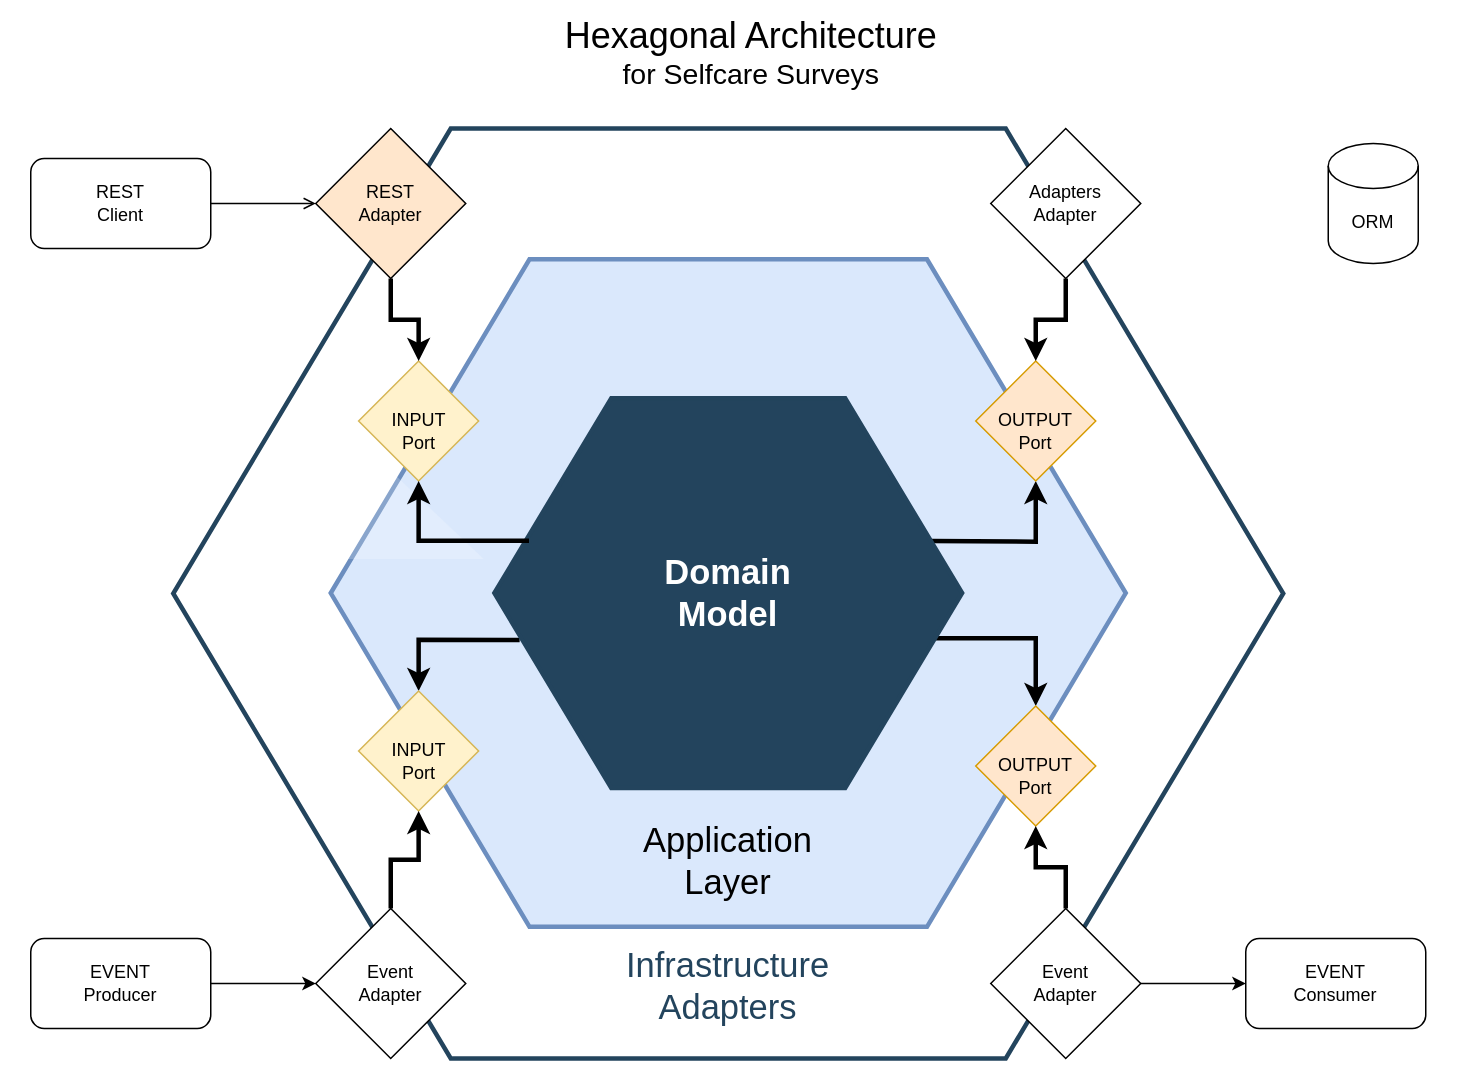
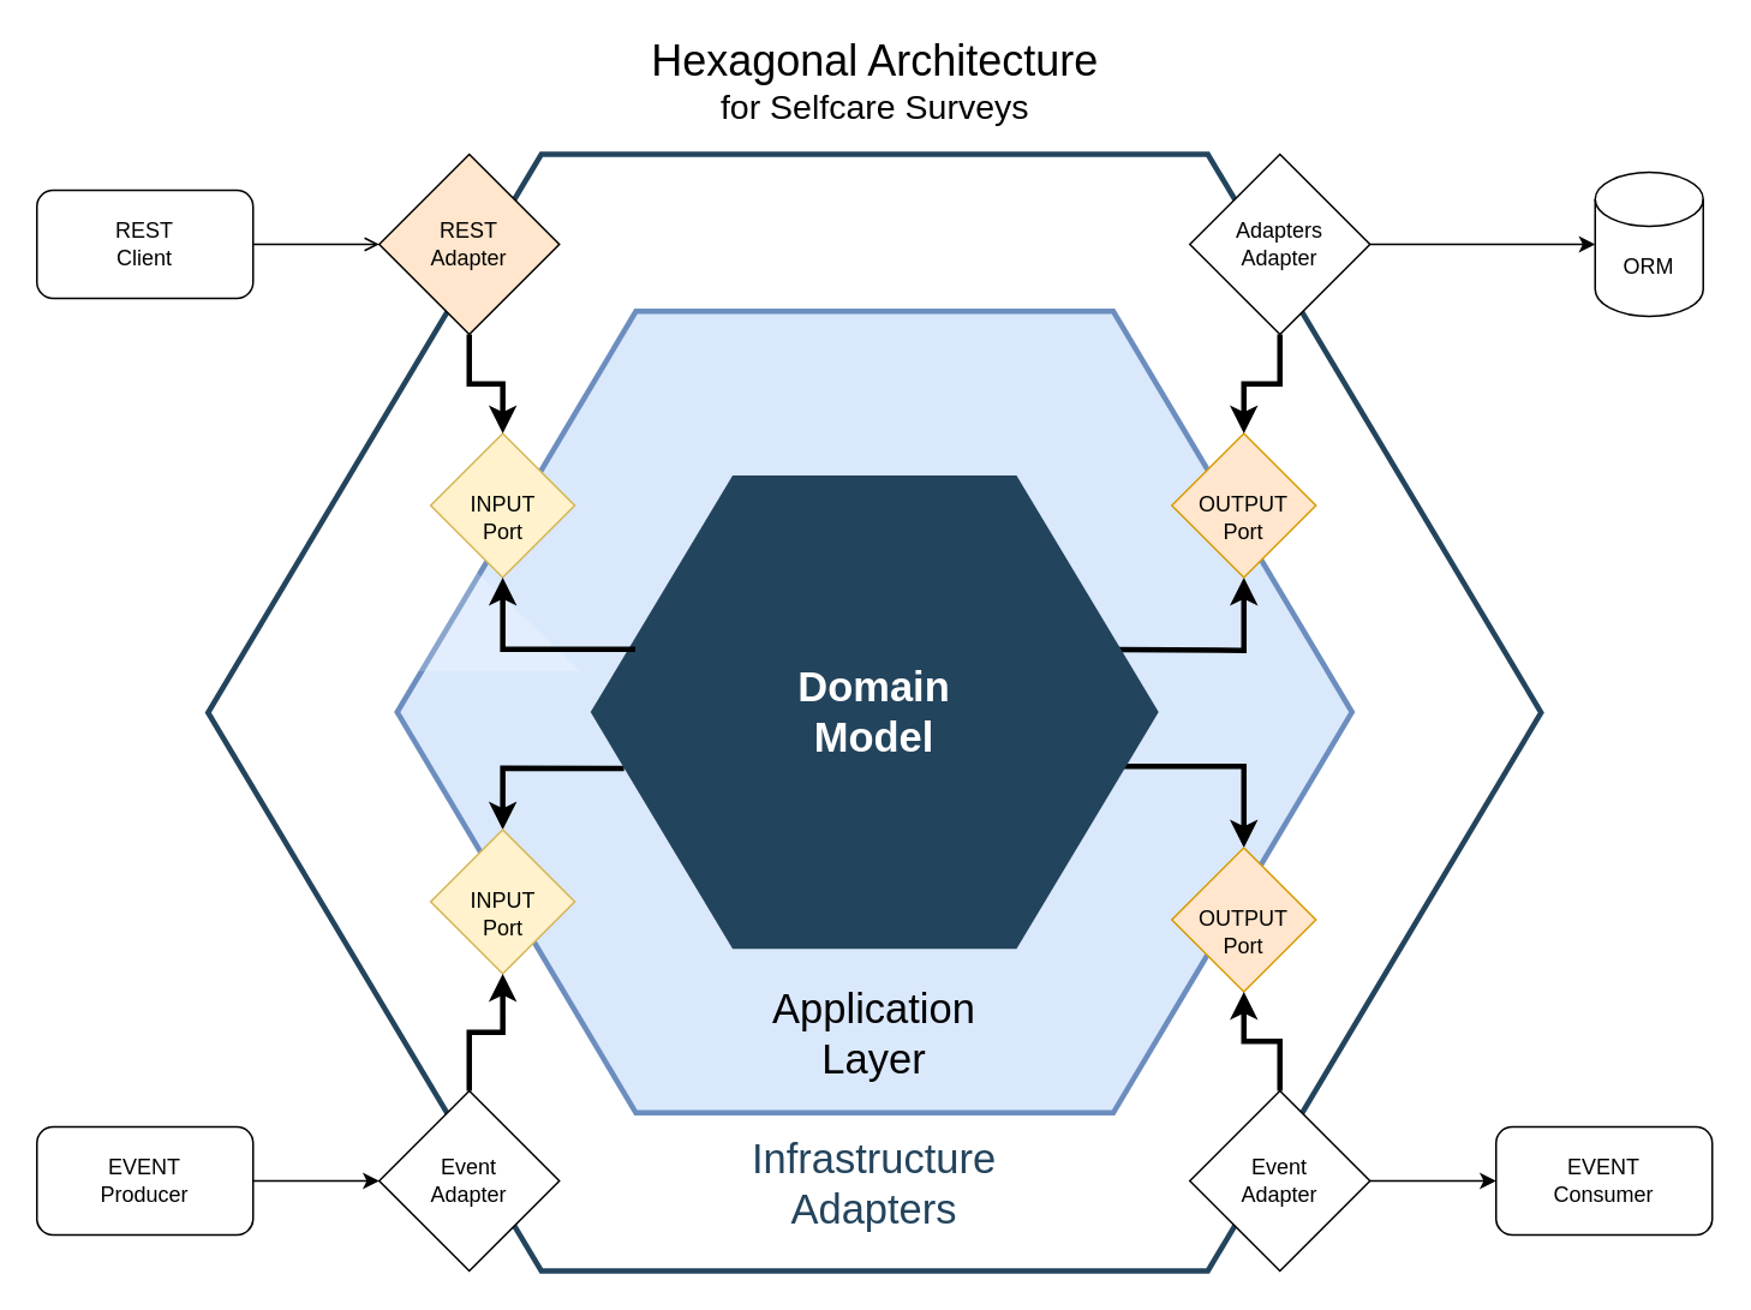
  <mxCell id="0" />
  <mxCell id="1" parent="0" />
  <mxCell id="2" value="&lt;div&gt;&lt;br&gt;&lt;/div&gt;&lt;div&gt;&lt;br&gt;&lt;/div&gt;&lt;div&gt;&lt;br&gt;&lt;/div&gt;&lt;div&gt;&lt;br&gt;&lt;/div&gt;&lt;div&gt;&lt;br&gt;&lt;/div&gt;&lt;div&gt;&lt;br&gt;&lt;/div&gt;&lt;div&gt;&lt;br&gt;&lt;/div&gt;&lt;div&gt;&lt;br&gt;&lt;/div&gt;&lt;div&gt;&lt;br&gt;&lt;/div&gt;&lt;div&gt;&lt;br&gt;&lt;/div&gt;&lt;div&gt;&lt;br&gt;&lt;/div&gt;&lt;div&gt;&lt;br&gt;&lt;/div&gt;&lt;div&gt;&lt;br&gt;&lt;/div&gt;&lt;div&gt;&lt;br&gt;&lt;/div&gt;&lt;div&gt;&lt;br&gt;&lt;/div&gt;&lt;div&gt;&lt;br&gt;&lt;/div&gt;&lt;div&gt;&lt;br&gt;&lt;/div&gt;&lt;div&gt;&lt;br&gt;&lt;/div&gt;&lt;div&gt;&lt;br&gt;&lt;/div&gt;&lt;div&gt;Infrastructure&lt;/div&gt;&lt;div&gt;Adapters&lt;/div&gt;" style="shape=hexagon;perimeter=hexagonPerimeter2;whiteSpace=wrap;html=1;shadow=0;labelBackgroundColor=none;strokeColor=#23445D;fillColor=#FFFFFF;gradientColor=none;fontFamily=Helvetica;fontSize=23;fontColor=#23445d;align=center;strokeWidth=3;" vertex="1" parent="1"><mxGeometry x="115" y="85" width="740" height="620" as="geometry" /></mxCell>
  <mxCell id="3" value="&lt;div&gt;&lt;br&gt;&lt;/div&gt;&lt;div&gt;&lt;br&gt;&lt;/div&gt;&lt;div&gt;&lt;br&gt;&lt;/div&gt;&lt;div&gt;&lt;br&gt;&lt;/div&gt;&lt;div&gt;&lt;br&gt;&lt;/div&gt;&lt;div&gt;&lt;br&gt;&lt;/div&gt;&lt;div&gt;&lt;br&gt;&lt;/div&gt;&lt;div&gt;&lt;br&gt;&lt;/div&gt;&lt;div&gt;&lt;br&gt;&lt;/div&gt;&lt;div&gt;&lt;br&gt;&lt;/div&gt;&lt;div&gt;&lt;br&gt;&lt;/div&gt;&lt;div&gt;&lt;br&gt;&lt;/div&gt;&lt;div&gt;&lt;br&gt;&lt;/div&gt;&lt;div&gt;Application&lt;/div&gt;&lt;div&gt;Layer&lt;/div&gt;" style="shape=hexagon;perimeter=hexagonPerimeter2;whiteSpace=wrap;html=1;shadow=0;labelBackgroundColor=none;strokeColor=#6c8ebf;fillColor=#dae8fc;fontFamily=Helvetica;fontSize=23;align=center;strokeWidth=3;" parent="1" vertex="1"><mxGeometry x="220" y="172.23" width="530" height="445" as="geometry" /></mxCell>
  <mxCell id="4" style="edgeStyle=orthogonalEdgeStyle;rounded=0;orthogonalLoop=1;jettySize=auto;html=1;entryX=0.5;entryY=0;entryDx=0;entryDy=0;exitX=0.054;exitY=0.62;exitDx=0;exitDy=0;exitPerimeter=0;strokeWidth=3;" edge="1" parent="1" source="7" target="10"><mxGeometry relative="1" as="geometry" /></mxCell>
  <mxCell id="5" style="edgeStyle=orthogonalEdgeStyle;rounded=0;orthogonalLoop=1;jettySize=auto;html=1;entryX=0.5;entryY=1;entryDx=0;entryDy=0;strokeWidth=3;" edge="1" parent="1" target="11"><mxGeometry relative="1" as="geometry"><mxPoint x="620" y="360" as="sourcePoint" /></mxGeometry></mxCell>
  <mxCell id="6" style="edgeStyle=orthogonalEdgeStyle;rounded=0;orthogonalLoop=1;jettySize=auto;html=1;entryX=0.5;entryY=0;entryDx=0;entryDy=0;exitX=0.936;exitY=0.616;exitDx=0;exitDy=0;exitPerimeter=0;strokeWidth=3;" edge="1" parent="1" source="7" target="12"><mxGeometry relative="1" as="geometry" /></mxCell>
  <mxCell id="7" value="&lt;div&gt;&lt;font color=&quot;#ffffff&quot;&gt;&lt;b&gt;Domain&lt;/b&gt;&lt;/font&gt;&lt;/div&gt;&lt;div&gt;&lt;font color=&quot;#ffffff&quot;&gt;&lt;b&gt;Model&lt;/b&gt;&lt;/font&gt;&lt;/div&gt;" style="shape=hexagon;perimeter=hexagonPerimeter2;whiteSpace=wrap;html=1;shadow=0;labelBackgroundColor=none;strokeColor=#23445D;fillColor=#23445D;gradientColor=none;fontFamily=Helvetica;fontSize=23;fontColor=#23445d;align=center;strokeWidth=3;" parent="1" vertex="1"><mxGeometry x="329.079" y="264.798" width="311.842" height="259.868" as="geometry" /></mxCell>
  <mxCell id="8" value="" style="triangle;whiteSpace=wrap;html=1;shadow=0;labelBackgroundColor=none;strokeColor=none;fillColor=#FFFFFF;fontFamily=Helvetica;fontSize=17;fontColor=#23445d;align=center;rotation=90;gradientColor=none;flipV=1;flipH=1;opacity=20;" parent="1" vertex="1"><mxGeometry x="210" y="259.997" width="72" height="152" as="geometry" /></mxCell>
  <mxCell id="9" value="&lt;div&gt;&lt;br&gt;&lt;/div&gt;&lt;div&gt;INPUT&lt;/div&gt;&lt;div&gt;Port&lt;/div&gt;" style="rhombus;whiteSpace=wrap;html=1;fillColor=#fff2cc;strokeColor=#d6b656;" vertex="1" parent="1"><mxGeometry x="238.58" y="240" width="80" height="80" as="geometry" /></mxCell>
  <mxCell id="10" value="&lt;br&gt;&lt;div&gt;INPUT&lt;/div&gt;&lt;div&gt;Port&lt;/div&gt;" style="rhombus;whiteSpace=wrap;html=1;fillColor=#fff2cc;strokeColor=#d6b656;" vertex="1" parent="1"><mxGeometry x="238.58" y="460" width="80" height="80" as="geometry" /></mxCell>
  <mxCell id="11" value="&lt;div&gt;&lt;br&gt;&lt;/div&gt;&lt;div&gt;OUTPUT&lt;/div&gt;&lt;div&gt;Port&lt;/div&gt;" style="rhombus;whiteSpace=wrap;html=1;fillColor=#ffe6cc;strokeColor=#d79b00;" vertex="1" parent="1"><mxGeometry x="650" y="240" width="80" height="80" as="geometry" /></mxCell>
  <mxCell id="12" value="&lt;div&gt;&lt;br&gt;&lt;/div&gt;&lt;div&gt;OUTPUT&lt;/div&gt;&lt;div&gt;Port&lt;/div&gt;" style="rhombus;whiteSpace=wrap;html=1;fillColor=#ffe6cc;strokeColor=#d79b00;" vertex="1" parent="1"><mxGeometry x="650" y="470" width="80" height="80" as="geometry" /></mxCell>
  <mxCell id="13" style="edgeStyle=orthogonalEdgeStyle;rounded=0;orthogonalLoop=1;jettySize=auto;html=1;strokeWidth=3;" edge="1" parent="1" source="14" target="9"><mxGeometry relative="1" as="geometry" /></mxCell>
  <mxCell id="14" value="&lt;div&gt;REST&lt;/div&gt;&lt;div&gt;Adapter&lt;/div&gt;" style="rhombus;whiteSpace=wrap;html=1;fillColor=#ffe6cc;" vertex="1" parent="1"><mxGeometry x="210" y="85" width="100" height="100" as="geometry" /></mxCell>
  <mxCell id="15" style="edgeStyle=orthogonalEdgeStyle;rounded=0;orthogonalLoop=1;jettySize=auto;html=1;entryX=0.5;entryY=1;entryDx=0;entryDy=0;strokeWidth=3;" edge="1" parent="1" source="16" target="10"><mxGeometry relative="1" as="geometry" /></mxCell>
  <mxCell id="16" value="&lt;div&gt;Event&lt;/div&gt;&lt;div&gt;Adapter&lt;/div&gt;" style="rhombus;whiteSpace=wrap;html=1;" vertex="1" parent="1"><mxGeometry x="210" y="605" width="100" height="100" as="geometry" /></mxCell>
  <mxCell id="17" style="edgeStyle=orthogonalEdgeStyle;rounded=0;orthogonalLoop=1;jettySize=auto;html=1;entryX=0.5;entryY=1;entryDx=0;entryDy=0;strokeWidth=3;" edge="1" parent="1" source="19" target="12"><mxGeometry relative="1" as="geometry" /></mxCell>
  <mxCell id="18" style="edgeStyle=orthogonalEdgeStyle;rounded=0;orthogonalLoop=1;jettySize=auto;html=1;entryX=0;entryY=0.5;entryDx=0;entryDy=0;" edge="1" parent="1" source="19" target="28"><mxGeometry relative="1" as="geometry" /></mxCell>
  <mxCell id="19" value="&lt;div&gt;Event&lt;/div&gt;&lt;div&gt;Adapter&lt;/div&gt;" style="rhombus;whiteSpace=wrap;html=1;" vertex="1" parent="1"><mxGeometry x="660" y="605" width="100" height="100" as="geometry" /></mxCell>
  <mxCell id="20" style="edgeStyle=orthogonalEdgeStyle;rounded=0;orthogonalLoop=1;jettySize=auto;html=1;strokeWidth=3;" edge="1" parent="1" source="22" target="11"><mxGeometry relative="1" as="geometry" /></mxCell>
+ <mxCell id="21" style="edgeStyle=orthogonalEdgeStyle;rounded=0;orthogonalLoop=1;jettySize=auto;html=1;" edge="1" parent="1" source="22" target="29"><mxGeometry relative="1" as="geometry" /></mxCell>
  <mxCell id="22" value="&lt;div&gt;Adapters&lt;/div&gt;&lt;div&gt;Adapter&lt;/div&gt;" style="rhombus;whiteSpace=wrap;html=1;" vertex="1" parent="1"><mxGeometry x="660" y="85" width="100" height="100" as="geometry" /></mxCell>
  <mxCell id="23" style="edgeStyle=orthogonalEdgeStyle;rounded=0;orthogonalLoop=1;jettySize=auto;html=1;entryX=0.5;entryY=1;entryDx=0;entryDy=0;strokeWidth=3;exitX=0.074;exitY=0.366;exitDx=0;exitDy=0;exitPerimeter=0;" edge="1" parent="1" source="7" target="9"><mxGeometry relative="1" as="geometry" /></mxCell>
  <mxCell id="24" style="edgeStyle=orthogonalEdgeStyle;rounded=0;orthogonalLoop=1;jettySize=auto;html=1;endArrow=open;" edge="1" parent="1" source="25" target="14"><mxGeometry relative="1" as="geometry" /></mxCell>
  <mxCell id="25" value="&lt;div&gt;REST&lt;/div&gt;&lt;div&gt;Client&lt;/div&gt;" style="rounded=1;whiteSpace=wrap;html=1;" vertex="1" parent="1"><mxGeometry x="20" y="105" width="120" height="60" as="geometry" /></mxCell>
  <mxCell id="26" style="edgeStyle=orthogonalEdgeStyle;rounded=0;orthogonalLoop=1;jettySize=auto;html=1;entryX=0;entryY=0.5;entryDx=0;entryDy=0;" edge="1" parent="1" source="27" target="16"><mxGeometry relative="1" as="geometry" /></mxCell>
  <mxCell id="27" value="&lt;div&gt;EVENT&lt;/div&gt;&lt;div&gt;Producer&lt;/div&gt;" style="rounded=1;whiteSpace=wrap;html=1;" vertex="1" parent="1"><mxGeometry x="20" y="625" width="120" height="60" as="geometry" /></mxCell>
  <mxCell id="28" value="&lt;div&gt;EVENT&lt;/div&gt;&lt;div&gt;Consumer&lt;/div&gt;" style="rounded=1;whiteSpace=wrap;html=1;" vertex="1" parent="1"><mxGeometry x="830" y="625" width="120" height="60" as="geometry" /></mxCell>
  <mxCell id="29" value="&lt;div&gt;ORM&lt;/div&gt;" style="shape=cylinder3;whiteSpace=wrap;html=1;boundedLbl=1;backgroundOutline=1;size=15;" vertex="1" parent="1"><mxGeometry x="885" y="95" width="60" height="80" as="geometry" /></mxCell>
- <mxCell id="30" value="&lt;font style=&quot;font-size: 24px;&quot;&gt;Hexagonal Architecture &lt;/font&gt;&lt;font style=&quot;font-size: 19px;&quot;&gt;for Selfcare Surveys&lt;/font&gt;" style="text;strokeColor=none;align=center;fillColor=none;html=1;verticalAlign=middle;whiteSpace=wrap;rounded=0;" vertex="1" parent="1"><mxGeometry x="372.5" y="10" width="255" height="50" as="geometry" /></mxCell>
+ <mxCell id="30" value="&lt;font style=&quot;font-size: 24px;&quot;&gt;Hexagonal Architecture &lt;/font&gt;&lt;font style=&quot;font-size: 19px;&quot;&gt;for Selfcare Surveys&lt;/font&gt;" style="text;strokeColor=none;align=center;fillColor=none;html=1;verticalAlign=middle;whiteSpace=wrap;rounded=0;" vertex="1" parent="1"><mxGeometry x="357.5" y="20" width="255" height="50" as="geometry" /></mxCell>
